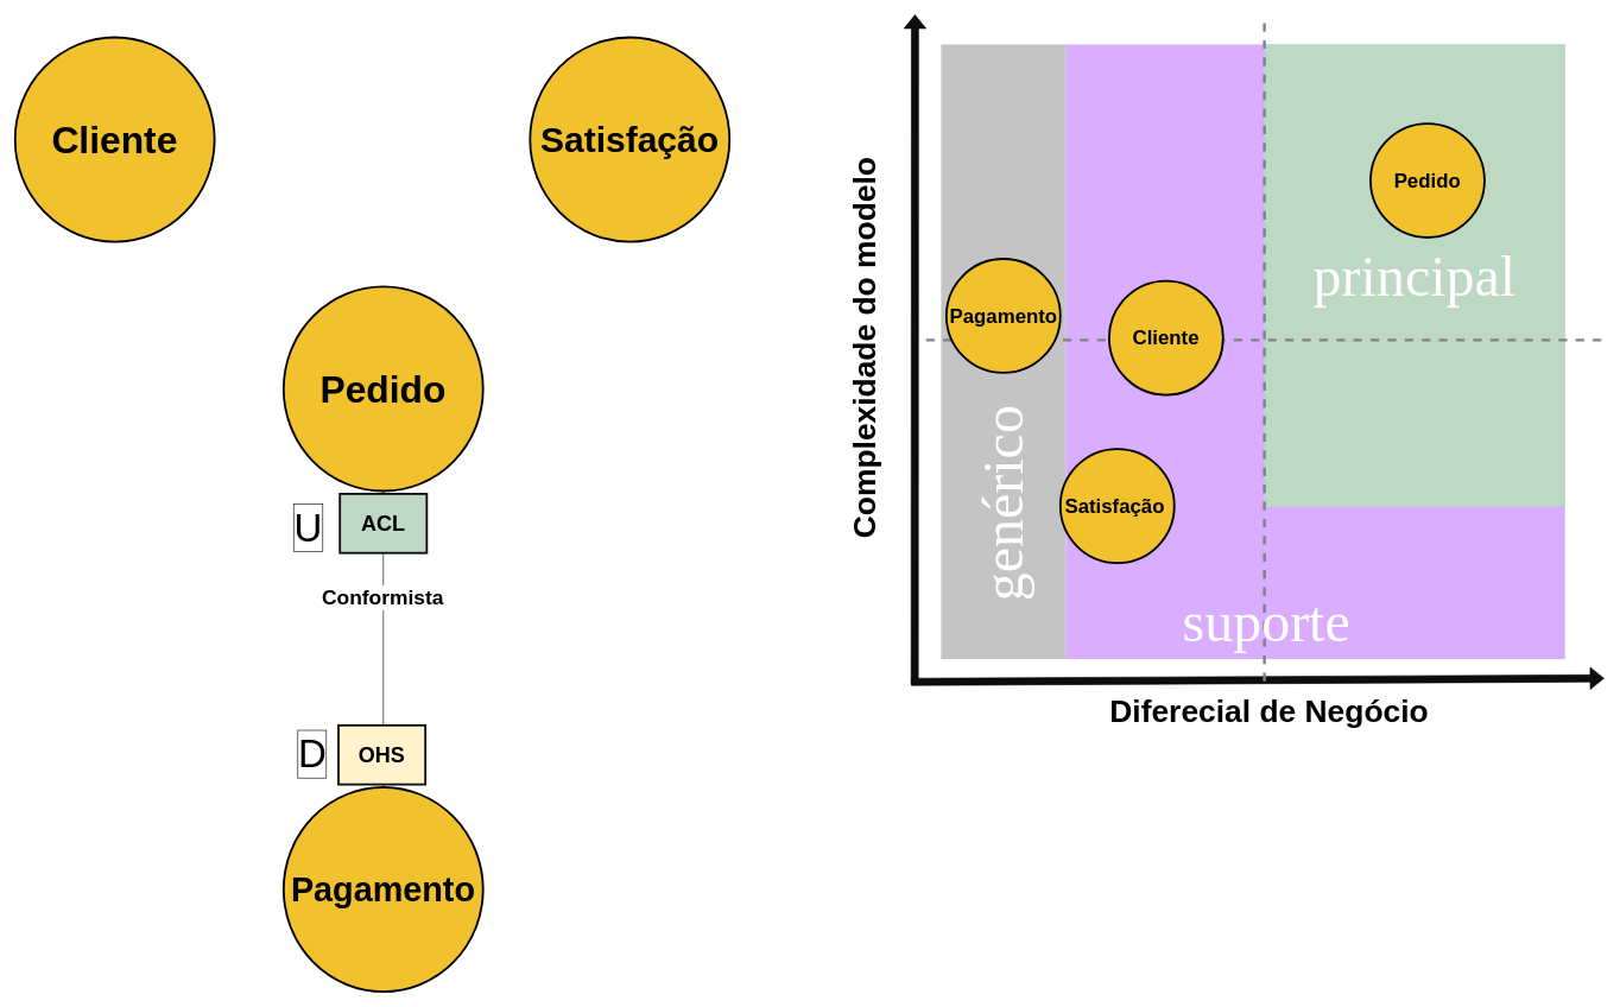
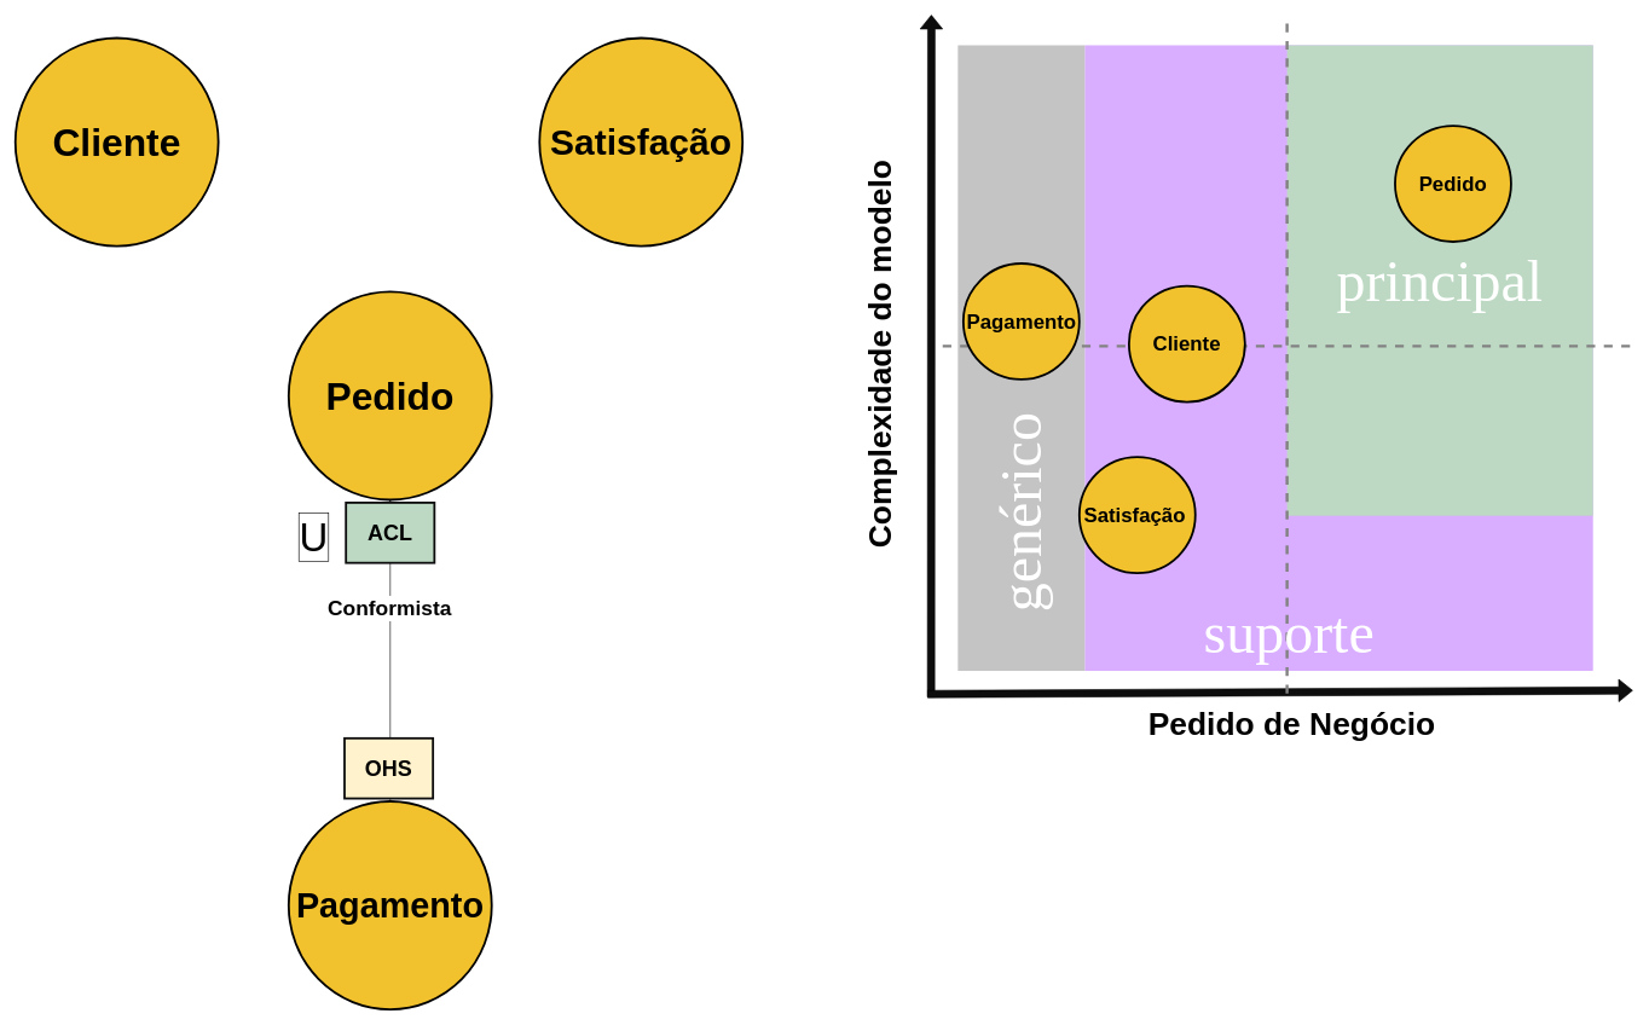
  <mxCell id="0" />
  <mxCell id="1" parent="0" />
  <mxCell id="2" value="" style="group" vertex="1" connectable="0" parent="1"><mxGeometry x="1188.5" y="20" width="1062.5" height="1003" as="geometry" /></mxCell>
  <mxCell id="3" value="" style="group" vertex="1" connectable="0" parent="2"><mxGeometry x="89.5" width="973" height="941.445" as="geometry" /></mxCell>
  <mxCell id="4" value="" style="shape=flexArrow;endArrow=classic;html=1;rounded=0;exitX=0.426;exitY=0.909;exitDx=0;exitDy=0;exitPerimeter=0;fillColor=#0D0D0D;" edge="1" parent="3"><mxGeometry width="50" height="50" relative="1" as="geometry"><mxPoint x="4.998" y="941.445" as="sourcePoint" /><mxPoint x="5.41" as="targetPoint" /></mxGeometry></mxCell>
  <mxCell id="5" value="" style="shape=flexArrow;endArrow=classic;html=1;rounded=0;fillColor=#0D0D0D;" edge="1" parent="3"><mxGeometry width="50" height="50" relative="1" as="geometry"><mxPoint y="937" as="sourcePoint" /><mxPoint x="973" y="932" as="targetPoint" /></mxGeometry></mxCell>
  <mxCell id="6" value="" style="rounded=0;whiteSpace=wrap;html=1;strokeColor=none;fillColor=#D9ADFF;container=0;" vertex="1" parent="3"><mxGeometry x="217" y="42" width="701" height="863" as="geometry" /></mxCell>
  <mxCell id="7" value="" style="rounded=0;whiteSpace=wrap;html=1;strokeColor=none;fillColor=#C4C4C4;container=0;" vertex="1" parent="3"><mxGeometry x="42" y="42" width="175" height="863" as="geometry" /></mxCell>
  <mxCell id="8" value="" style="rounded=0;whiteSpace=wrap;html=1;strokeColor=none;fillColor=#BDD9C3;container=0;" vertex="1" parent="3"><mxGeometry x="496" y="42" width="422" height="649" as="geometry" /></mxCell>
  <mxCell id="9" value="" style="endArrow=none;dashed=1;html=1;rounded=0;strokeWidth=4;strokeColor=#828282;" edge="1" parent="3"><mxGeometry width="50" height="50" relative="1" as="geometry"><mxPoint x="496" y="936" as="sourcePoint" /><mxPoint x="496" y="3" as="targetPoint" /></mxGeometry></mxCell>
  <mxCell id="10" value="&lt;font style=&quot;font-size: 80px;&quot;&gt;principal&lt;/font&gt;" style="text;html=1;strokeColor=none;fillColor=none;align=center;verticalAlign=middle;whiteSpace=wrap;rounded=0;fontColor=#FFFFFF;fontFamily=Verdana;container=0;" vertex="1" parent="3"><mxGeometry x="526" y="310" width="362" height="113" as="geometry" /></mxCell>
  <mxCell id="11" value="&lt;font style=&quot;font-size: 80px;&quot;&gt;suporte&lt;/font&gt;" style="text;html=1;strokeColor=none;fillColor=none;align=center;verticalAlign=middle;whiteSpace=wrap;rounded=0;fontColor=#FFFFFF;fontFamily=Verdana;container=0;" vertex="1" parent="3"><mxGeometry x="318" y="795" width="362" height="113" as="geometry" /></mxCell>
  <mxCell id="12" value="&lt;span style=&quot;font-size: 80px;&quot;&gt;genérico&amp;nbsp;&lt;/span&gt;" style="text;html=1;strokeColor=none;fillColor=none;align=center;verticalAlign=middle;whiteSpace=wrap;rounded=0;fontColor=#FFFFFF;fontFamily=Verdana;horizontal=0;container=0;" vertex="1" parent="3"><mxGeometry x="73" y="501" width="113" height="352" as="geometry" /></mxCell>
  <mxCell id="13" value="Pedido" style="ellipse;whiteSpace=wrap;html=1;fontSize=28;fillColor=#F2C12E;rounded=0;strokeWidth=3;fontStyle=1;container=0;" vertex="1" parent="3"><mxGeometry x="645" y="153" width="160" height="160" as="geometry" /></mxCell>
  <mxCell id="14" value="Satisfação&amp;nbsp;" style="ellipse;whiteSpace=wrap;html=1;fontSize=28;fillColor=#F2C12E;rounded=0;strokeWidth=3;fontStyle=1;container=0;" vertex="1" parent="3"><mxGeometry x="209.5" y="610" width="160" height="160" as="geometry" /></mxCell>
  <mxCell id="15" value="" style="endArrow=none;dashed=1;html=1;rounded=0;strokeWidth=4;strokeColor=#828282;" edge="1" parent="3"><mxGeometry width="50" height="50" relative="1" as="geometry"><mxPoint x="969" y="457" as="sourcePoint" /><mxPoint x="16" y="457" as="targetPoint" /></mxGeometry></mxCell>
  <mxCell id="16" value="Cliente" style="ellipse;whiteSpace=wrap;html=1;fontSize=28;fillColor=#F2C12E;rounded=0;strokeWidth=3;fontStyle=1;container=0;" vertex="1" parent="3"><mxGeometry x="278" y="374" width="160" height="160" as="geometry" /></mxCell>
  <mxCell id="17" value="Pagamento" style="ellipse;whiteSpace=wrap;html=1;fontSize=28;fillColor=#F2C12E;rounded=0;strokeWidth=3;fontStyle=1;container=0;" vertex="1" parent="3"><mxGeometry x="49.5" y="343" width="160" height="160" as="geometry" /></mxCell>
- <mxCell id="18" value="Diferecial de Negócio&amp;nbsp;" style="text;html=1;strokeColor=none;fillColor=none;align=center;verticalAlign=middle;whiteSpace=wrap;rounded=0;fontStyle=1;fontSize=44;container=0;" vertex="1" parent="2"><mxGeometry x="357.5" y="955" width="482" height="48" as="geometry" /></mxCell>
+ <mxCell id="18" value="Pedido de Negócio&amp;nbsp;" style="text;html=1;strokeColor=none;fillColor=none;align=center;verticalAlign=middle;whiteSpace=wrap;rounded=0;fontStyle=1;fontSize=44;container=0;" vertex="1" parent="2"><mxGeometry x="357.5" y="955" width="482" height="48" as="geometry" /></mxCell>
  <mxCell id="19" value="Complexidade do modelo" style="text;html=1;strokeColor=none;fillColor=none;align=center;verticalAlign=middle;whiteSpace=wrap;rounded=0;fontStyle=1;fontSize=44;rotation=-90;container=0;" vertex="1" parent="2"><mxGeometry x="-253.5" y="444" width="555" height="48" as="geometry" /></mxCell>
  <mxCell id="20" value="Cliente" style="ellipse;whiteSpace=wrap;html=1;fontSize=53;fillColor=#F2C12E;rounded=0;strokeWidth=3;fontStyle=1;" vertex="1" parent="1"><mxGeometry x="20" y="52" width="280" height="287" as="geometry" /></mxCell>
  <mxCell id="21" value="Pedido" style="ellipse;whiteSpace=wrap;html=1;fontSize=53;fillColor=#F2C12E;rounded=0;strokeWidth=3;fontStyle=1;" vertex="1" parent="1"><mxGeometry x="397" y="402" width="280" height="287" as="geometry" /></mxCell>
  <mxCell id="22" style="edgeStyle=orthogonalEdgeStyle;rounded=0;orthogonalLoop=1;jettySize=auto;html=1;" edge="1" parent="1" source="24" target="21"><mxGeometry relative="1" as="geometry" /></mxCell>
  <mxCell id="23" value="Conformista" style="edgeLabel;html=1;align=center;verticalAlign=middle;resizable=0;points=[];fontSize=29;fontStyle=1" vertex="1" connectable="0" parent="22"><mxGeometry x="0.285" y="2" relative="1" as="geometry"><mxPoint as="offset" /></mxGeometry></mxCell>
  <mxCell id="24" value="Pagamento" style="ellipse;whiteSpace=wrap;html=1;fontSize=48;fillColor=#F2C12E;rounded=0;strokeWidth=3;fontStyle=1;" vertex="1" parent="1"><mxGeometry x="397" y="1105" width="280" height="287" as="geometry" /></mxCell>
  <mxCell id="25" value="Satisfação" style="ellipse;whiteSpace=wrap;html=1;fontSize=50;fillColor=#F2C12E;rounded=0;strokeWidth=3;fontStyle=1;" vertex="1" parent="1"><mxGeometry x="743" y="52" width="280" height="287" as="geometry" /></mxCell>
  <mxCell id="26" value="U" style="text;html=1;strokeColor=none;fillColor=none;align=center;verticalAlign=middle;whiteSpace=wrap;rounded=0;labelBackgroundColor=default;labelBorderColor=default;fontSize=55;fontStyle=0;spacingLeft=0;spacingTop=0;" vertex="1" parent="1"><mxGeometry x="404" y="699" width="56" height="82" as="geometry" /></mxCell>
- <mxCell id="27" value="D" style="text;html=1;strokeColor=none;fillColor=none;align=center;verticalAlign=middle;whiteSpace=wrap;rounded=0;labelBackgroundColor=default;labelBorderColor=default;fontSize=55;fontStyle=0;spacingLeft=0;spacingTop=0;" vertex="1" parent="1"><mxGeometry x="412.5" y="1018" width="49" height="80" as="geometry" /></mxCell>
  <mxCell id="28" value="ACL" style="rounded=0;whiteSpace=wrap;html=1;fillColor=#bdd9c3;strokeColor=#0D0D0D;fontStyle=1;fontSize=30;rotation=0;strokeWidth=3;" vertex="1" parent="1"><mxGeometry x="476" y="693" width="122" height="83" as="geometry" /></mxCell>
  <mxCell id="29" value="OHS" style="rounded=0;whiteSpace=wrap;html=1;fillColor=#fff2cc;strokeColor=#0D0D0D;fontStyle=1;fontSize=30;rotation=0;strokeWidth=3;" vertex="1" parent="1"><mxGeometry x="474" y="1018" width="122" height="83" as="geometry" /></mxCell>
